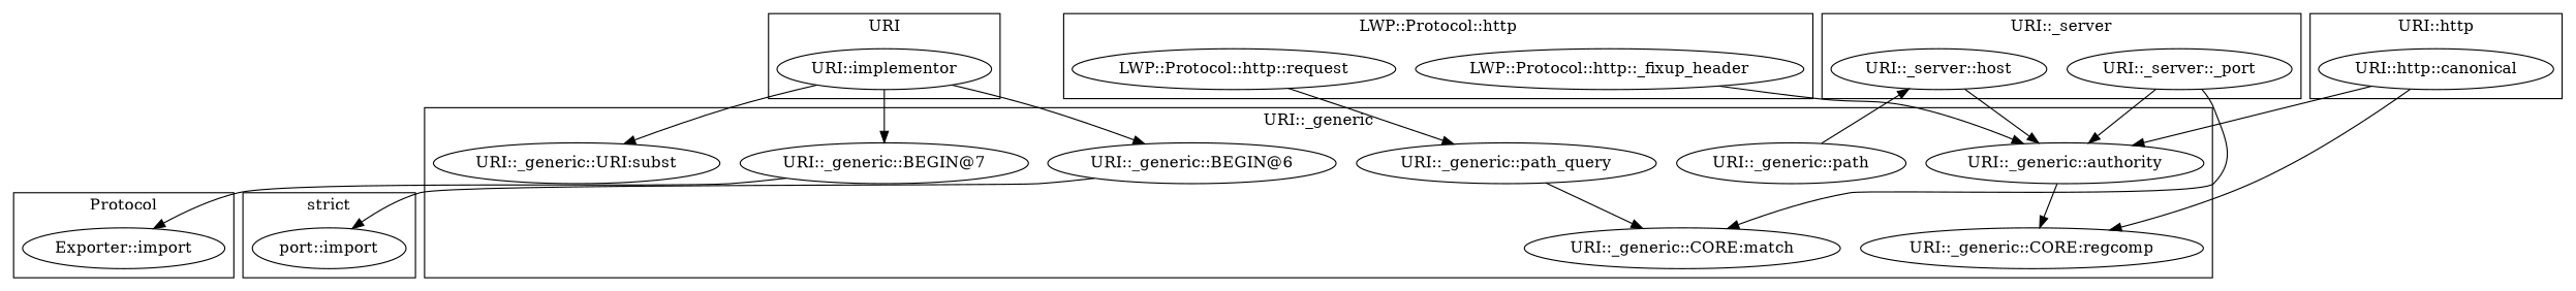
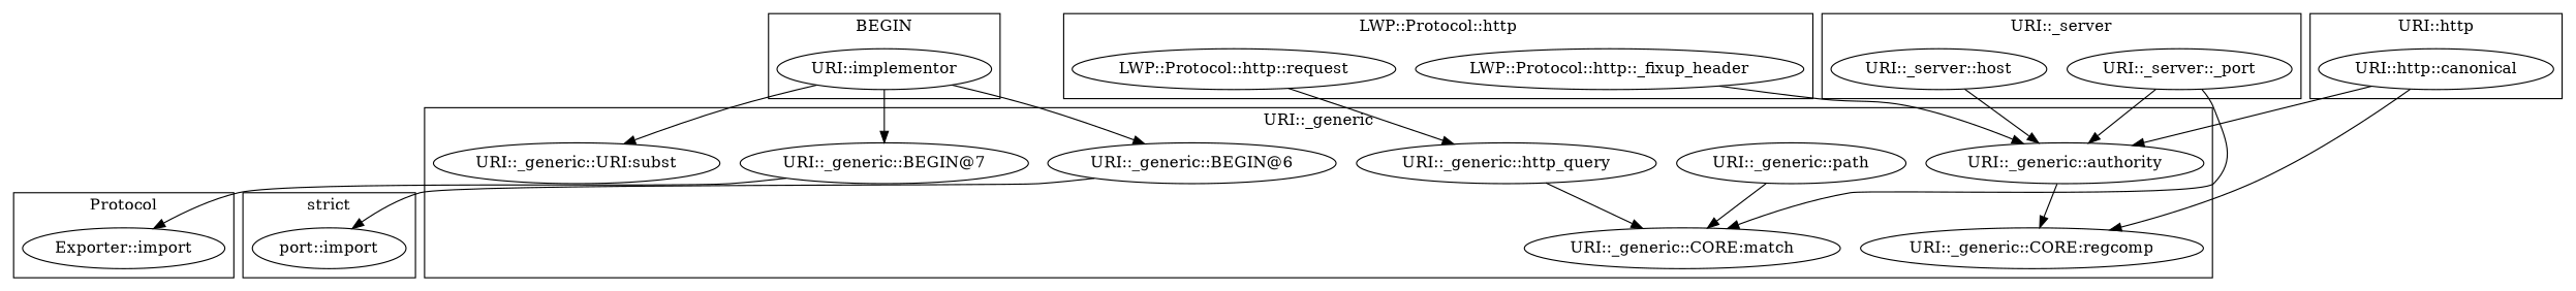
  digraph {
-   "URI::_generic::path_query"
+   "URI::_generic::path_query" [label="URI::_generic::http_query"]
    "URI::_generic::BEGIN@6"
    "URI::_generic::path"
    n4 [label="URI::_generic::URI:subst"]
    "URI::_generic::CORE:regcomp"
    "URI::_generic::authority"
    "URI::_generic::CORE:match"
    "URI::_generic::BEGIN@7"
    "URI::http::canonical"
    "Exporter::import"
    "URI::_server::_port"
    "URI::_server::host"
    n13 [label="port::import"]
    "URI::implementor"
    "LWP::Protocol::http::_fixup_header"
    "LWP::Protocol::http::request"
    subgraph cluster_1 {
      label="URI::_generic"
      "URI::_generic::path_query"
      "URI::_generic::BEGIN@6"
      "URI::_generic::path"
      n4
      "URI::_generic::CORE:regcomp"
      "URI::_generic::authority"
      "URI::_generic::CORE:match"
      "URI::_generic::BEGIN@7"
    }
    subgraph cluster_2 {
      label="URI::http"
      "URI::http::canonical"
    }
    subgraph cluster_3 {
      label=Protocol
      "Exporter::import"
    }
    subgraph cluster_4 {
      label="URI::_server"
      "URI::_server::_port"
      "URI::_server::host"
    }
    subgraph cluster_5 {
      label="strict"
      n13
    }
    subgraph cluster_6 {
-     label=URI
+     label=BEGIN
      "URI::implementor"
    }
    subgraph cluster_7 {
      label="LWP::Protocol::http"
      "LWP::Protocol::http::_fixup_header"
      "LWP::Protocol::http::request"
    }
    "URI::_generic::path_query" -> "URI::_generic::CORE:match"
    "URI::_generic::BEGIN@6" -> n13
-   "URI::_generic::path" -> "URI::_server::host"
+   "URI::_generic::path" -> "URI::_generic::CORE:match"
    "URI::_generic::authority" -> "URI::_generic::CORE:regcomp"
    "URI::_generic::BEGIN@7" -> "Exporter::import"
    "URI::http::canonical" -> "URI::_generic::CORE:regcomp"
    "URI::http::canonical" -> "URI::_generic::authority"
    "URI::_server::_port" -> "URI::_generic::authority"
    "URI::_server::_port" -> "URI::_generic::CORE:match"
    "URI::_server::host" -> "URI::_generic::authority"
    "URI::implementor" -> "URI::_generic::BEGIN@6"
    "URI::implementor" -> n4
    "URI::implementor" -> "URI::_generic::BEGIN@7"
    "LWP::Protocol::http::_fixup_header" -> "URI::_generic::authority"
    "LWP::Protocol::http::request" -> "URI::_generic::path_query"
  }
